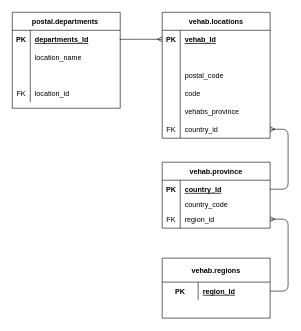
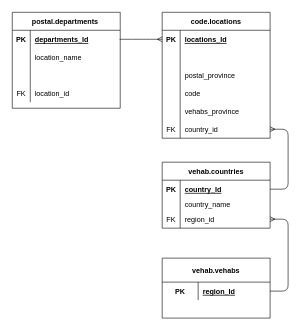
  <mxCell id="0" />
  <mxCell id="1" parent="0" />
- <mxCell id="2" value="vehab.regions" style="shape=table;startSize=40;container=1;collapsible=1;childLayout=tableLayout;fixedRows=1;rowLines=0;fontStyle=1;align=center;resizeLast=1;strokeColor=#000000;" vertex="1" parent="1"><mxGeometry x="270" y="430" width="180" height="100" as="geometry" /></mxCell>
+ <mxCell id="2" value="vehab.vehabs" style="shape=table;startSize=40;container=1;collapsible=1;childLayout=tableLayout;fixedRows=1;rowLines=0;fontStyle=1;align=center;resizeLast=1;strokeColor=#000000;" vertex="1" parent="1"><mxGeometry x="270" y="430" width="180" height="100" as="geometry" /></mxCell>
  <mxCell id="3" value="" style="shape=partialRectangle;collapsible=0;dropTarget=0;pointerEvents=0;fillColor=none;top=0;left=0;bottom=0;right=0;points=[[0,0.5],[1,0.5]];portConstraint=eastwest;" vertex="1" parent="2"><mxGeometry y="40" width="180" height="30" as="geometry" /></mxCell>
  <mxCell id="4" value="PK" style="shape=partialRectangle;connectable=0;fillColor=none;top=0;left=0;bottom=0;right=0;fontStyle=1;overflow=hidden;" vertex="1" parent="3"><mxGeometry width="60" height="30" as="geometry" /></mxCell>
  <mxCell id="5" value="region_Id" style="shape=partialRectangle;connectable=0;fillColor=none;top=0;left=0;bottom=0;right=0;align=left;spacingLeft=6;fontStyle=5;overflow=hidden;" vertex="1" parent="3"><mxGeometry x="60" width="120" height="30" as="geometry" /></mxCell>
  <mxCell id="6" value="" style="shape=partialRectangle;collapsible=0;dropTarget=0;pointerEvents=0;fillColor=none;top=0;left=0;bottom=1;right=0;points=[[0,0.5],[1,0.5]];portConstraint=eastwest;strokeColor=none;" vertex="1" parent="2"><mxGeometry y="70" width="180" height="30" as="geometry" /></mxCell>
  <mxCell id="7" value="" style="shape=partialRectangle;connectable=0;fillColor=none;top=0;left=0;bottom=0;right=0;fontStyle=1;overflow=hidden;" vertex="1" parent="6"><mxGeometry width="60" height="30" as="geometry" /></mxCell>
- <mxCell id="8" value="vehab.province" style="shape=table;startSize=30;container=1;collapsible=1;childLayout=tableLayout;fixedRows=1;rowLines=0;fontStyle=1;align=center;resizeLast=1;strokeColor=#000000;" vertex="1" parent="1"><mxGeometry x="270" y="270" width="180" height="110" as="geometry" /></mxCell>
+ <mxCell id="8" value="vehab.countries" style="shape=table;startSize=30;container=1;collapsible=1;childLayout=tableLayout;fixedRows=1;rowLines=0;fontStyle=1;align=center;resizeLast=1;strokeColor=#000000;" vertex="1" parent="1"><mxGeometry x="270" y="270" width="180" height="110" as="geometry" /></mxCell>
  <mxCell id="9" value="" style="shape=partialRectangle;collapsible=0;dropTarget=0;pointerEvents=0;fillColor=none;top=0;left=0;bottom=1;right=0;points=[[0,0.5],[1,0.5]];portConstraint=eastwest;strokeColor=none;" vertex="1" parent="8"><mxGeometry y="30" width="180" height="30" as="geometry" /></mxCell>
  <mxCell id="10" value="PK" style="shape=partialRectangle;connectable=0;fillColor=none;top=0;left=0;bottom=0;right=0;fontStyle=1;overflow=hidden;" vertex="1" parent="9"><mxGeometry width="30" height="30" as="geometry" /></mxCell>
  <mxCell id="11" value="country_Id" style="shape=partialRectangle;connectable=0;fillColor=none;top=0;left=0;bottom=0;right=0;align=left;spacingLeft=6;fontStyle=5;overflow=hidden;" vertex="1" parent="9"><mxGeometry x="30" width="150" height="30" as="geometry" /></mxCell>
  <mxCell id="12" value="" style="shape=partialRectangle;collapsible=0;dropTarget=0;pointerEvents=0;fillColor=none;top=0;left=0;bottom=0;right=0;points=[[0,0.5],[1,0.5]];portConstraint=eastwest;" vertex="1" parent="8"><mxGeometry y="60" width="180" height="20" as="geometry" /></mxCell>
  <mxCell id="13" value="" style="shape=partialRectangle;connectable=0;fillColor=none;top=0;left=0;bottom=0;right=0;editable=1;overflow=hidden;" vertex="1" parent="12"><mxGeometry width="30" height="20" as="geometry" /></mxCell>
- <mxCell id="14" value="country_code" style="shape=partialRectangle;connectable=0;fillColor=none;top=0;left=0;bottom=0;right=0;align=left;spacingLeft=6;overflow=hidden;" vertex="1" parent="12"><mxGeometry x="30" width="150" height="20" as="geometry" /></mxCell>
+ <mxCell id="14" value="country_name" style="shape=partialRectangle;connectable=0;fillColor=none;top=0;left=0;bottom=0;right=0;align=left;spacingLeft=6;overflow=hidden;" vertex="1" parent="12"><mxGeometry x="30" width="150" height="20" as="geometry" /></mxCell>
  <mxCell id="15" value="" style="shape=partialRectangle;collapsible=0;dropTarget=0;pointerEvents=0;fillColor=none;top=0;left=0;bottom=0;right=0;points=[[0,0.5],[1,0.5]];portConstraint=eastwest;" vertex="1" parent="8"><mxGeometry y="80" width="180" height="30" as="geometry" /></mxCell>
  <mxCell id="16" value="FK" style="shape=partialRectangle;connectable=0;fillColor=none;top=0;left=0;bottom=0;right=0;editable=1;overflow=hidden;" vertex="1" parent="15"><mxGeometry width="30" height="30" as="geometry" /></mxCell>
  <mxCell id="17" value="region_id" style="shape=partialRectangle;connectable=0;fillColor=none;top=0;left=0;bottom=0;right=0;align=left;spacingLeft=6;overflow=hidden;" vertex="1" parent="15"><mxGeometry x="30" width="150" height="30" as="geometry" /></mxCell>
  <mxCell id="18" value="" style="edgeStyle=entityRelationEdgeStyle;fontSize=12;html=1;endArrow=ERmany;exitX=1;exitY=0.5;exitDx=0;exitDy=0;entryX=1;entryY=0.5;entryDx=0;entryDy=0;" edge="1" parent="1" source="3" target="15"><mxGeometry width="100" height="100" relative="1" as="geometry"><mxPoint x="70" y="420" as="sourcePoint" /><mxPoint x="170" y="320" as="targetPoint" /></mxGeometry></mxCell>
- <mxCell id="19" value="vehab.locations" style="shape=table;startSize=30;container=1;collapsible=1;childLayout=tableLayout;fixedRows=1;rowLines=0;fontStyle=1;align=center;resizeLast=1;strokeColor=#000000;" vertex="1" parent="1"><mxGeometry x="270" y="20" width="180" height="210" as="geometry" /></mxCell>
+ <mxCell id="19" value="code.locations" style="shape=table;startSize=30;container=1;collapsible=1;childLayout=tableLayout;fixedRows=1;rowLines=0;fontStyle=1;align=center;resizeLast=1;strokeColor=#000000;" vertex="1" parent="1"><mxGeometry x="270" y="20" width="180" height="210" as="geometry" /></mxCell>
  <mxCell id="20" value="" style="shape=partialRectangle;collapsible=0;dropTarget=0;pointerEvents=0;fillColor=none;top=0;left=0;bottom=1;right=0;points=[[0,0.5],[1,0.5]];portConstraint=eastwest;strokeColor=none;" vertex="1" parent="19"><mxGeometry y="30" width="180" height="30" as="geometry" /></mxCell>
  <mxCell id="21" value="PK" style="shape=partialRectangle;connectable=0;fillColor=none;top=0;left=0;bottom=0;right=0;fontStyle=1;overflow=hidden;strokeColor=none;" vertex="1" parent="20"><mxGeometry width="30" height="30" as="geometry" /></mxCell>
- <mxCell id="22" value="vehab_Id" style="shape=partialRectangle;connectable=0;fillColor=none;top=0;left=0;bottom=0;right=0;align=left;spacingLeft=6;fontStyle=5;overflow=hidden;strokeColor=none;" vertex="1" parent="20"><mxGeometry x="30" width="150" height="30" as="geometry" /></mxCell>
+ <mxCell id="22" value="locations_Id" style="shape=partialRectangle;connectable=0;fillColor=none;top=0;left=0;bottom=0;right=0;align=left;spacingLeft=6;fontStyle=5;overflow=hidden;strokeColor=none;" vertex="1" parent="20"><mxGeometry x="30" width="150" height="30" as="geometry" /></mxCell>
  <mxCell id="23" value="" style="shape=partialRectangle;collapsible=0;dropTarget=0;pointerEvents=0;fillColor=none;top=0;left=0;bottom=0;right=0;points=[[0,0.5],[1,0.5]];portConstraint=eastwest;" vertex="1" parent="19"><mxGeometry y="60" width="180" height="30" as="geometry" /></mxCell>
  <mxCell id="24" value="" style="shape=partialRectangle;connectable=0;fillColor=none;top=0;left=0;bottom=0;right=0;editable=1;overflow=hidden;" vertex="1" parent="23"><mxGeometry width="30" height="30" as="geometry" /></mxCell>
  <mxCell id="25" value="" style="shape=partialRectangle;collapsible=0;dropTarget=0;pointerEvents=0;fillColor=none;top=0;left=0;bottom=0;right=0;points=[[0,0.5],[1,0.5]];portConstraint=eastwest;" vertex="1" parent="19"><mxGeometry y="90" width="180" height="30" as="geometry" /></mxCell>
  <mxCell id="26" value="" style="shape=partialRectangle;connectable=0;fillColor=none;top=0;left=0;bottom=0;right=0;editable=1;overflow=hidden;" vertex="1" parent="25"><mxGeometry width="30" height="30" as="geometry" /></mxCell>
- <mxCell id="27" value="postal_code" style="shape=partialRectangle;connectable=0;fillColor=none;top=0;left=0;bottom=0;right=0;align=left;spacingLeft=6;overflow=hidden;" vertex="1" parent="25"><mxGeometry x="30" width="150" height="30" as="geometry" /></mxCell>
+ <mxCell id="27" value="postal_province" style="shape=partialRectangle;connectable=0;fillColor=none;top=0;left=0;bottom=0;right=0;align=left;spacingLeft=6;overflow=hidden;" vertex="1" parent="25"><mxGeometry x="30" width="150" height="30" as="geometry" /></mxCell>
  <mxCell id="28" value="" style="shape=partialRectangle;collapsible=0;dropTarget=0;pointerEvents=0;fillColor=none;top=0;left=0;bottom=0;right=0;points=[[0,0.5],[1,0.5]];portConstraint=eastwest;" vertex="1" parent="19"><mxGeometry y="120" width="180" height="30" as="geometry" /></mxCell>
  <mxCell id="29" value="" style="shape=partialRectangle;connectable=0;fillColor=none;top=0;left=0;bottom=0;right=0;editable=1;overflow=hidden;" vertex="1" parent="28"><mxGeometry width="30" height="30" as="geometry" /></mxCell>
  <mxCell id="30" value="code" style="shape=partialRectangle;connectable=0;fillColor=none;top=0;left=0;bottom=0;right=0;align=left;spacingLeft=6;overflow=hidden;" vertex="1" parent="28"><mxGeometry x="30" width="150" height="30" as="geometry" /></mxCell>
  <mxCell id="31" value="" style="shape=partialRectangle;collapsible=0;dropTarget=0;pointerEvents=0;fillColor=none;top=0;left=0;bottom=0;right=0;points=[[0,0.5],[1,0.5]];portConstraint=eastwest;" vertex="1" parent="19"><mxGeometry y="150" width="180" height="30" as="geometry" /></mxCell>
  <mxCell id="32" value="" style="shape=partialRectangle;connectable=0;fillColor=none;top=0;left=0;bottom=0;right=0;editable=1;overflow=hidden;" vertex="1" parent="31"><mxGeometry width="30" height="30" as="geometry" /></mxCell>
  <mxCell id="33" value="vehabs_province" style="shape=partialRectangle;connectable=0;fillColor=none;top=0;left=0;bottom=0;right=0;align=left;spacingLeft=6;overflow=hidden;" vertex="1" parent="31"><mxGeometry x="30" width="150" height="30" as="geometry" /></mxCell>
  <mxCell id="34" value="" style="shape=partialRectangle;collapsible=0;dropTarget=0;pointerEvents=0;fillColor=none;top=0;left=0;bottom=0;right=0;points=[[0,0.5],[1,0.5]];portConstraint=eastwest;" vertex="1" parent="19"><mxGeometry y="180" width="180" height="30" as="geometry" /></mxCell>
  <mxCell id="35" value="FK" style="shape=partialRectangle;connectable=0;fillColor=none;top=0;left=0;bottom=0;right=0;editable=1;overflow=hidden;" vertex="1" parent="34"><mxGeometry width="30" height="30" as="geometry" /></mxCell>
  <mxCell id="36" value="country_id" style="shape=partialRectangle;connectable=0;fillColor=none;top=0;left=0;bottom=0;right=0;align=left;spacingLeft=6;overflow=hidden;" vertex="1" parent="34"><mxGeometry x="30" width="150" height="30" as="geometry" /></mxCell>
  <mxCell id="37" value="" style="edgeStyle=orthogonalEdgeStyle;fontSize=12;html=1;endArrow=ERmany;exitX=1;exitY=0.5;exitDx=0;exitDy=0;entryX=1;entryY=0.5;entryDx=0;entryDy=0;" edge="1" parent="1" source="9" target="34"><mxGeometry width="100" height="100" relative="1" as="geometry"><mxPoint x="330" y="420" as="sourcePoint" /><mxPoint x="510" y="210" as="targetPoint" /><Array as="points"><mxPoint x="480" y="315" /><mxPoint x="480" y="215" /></Array></mxGeometry></mxCell>
  <mxCell id="38" value="postal.departments " style="shape=table;startSize=30;container=1;collapsible=1;childLayout=tableLayout;fixedRows=1;rowLines=0;fontStyle=1;align=center;resizeLast=1;strokeColor=#000000;" vertex="1" parent="1"><mxGeometry x="20" y="20" width="180" height="160" as="geometry" /></mxCell>
  <mxCell id="39" value="" style="shape=partialRectangle;collapsible=0;dropTarget=0;pointerEvents=0;fillColor=none;top=0;left=0;bottom=1;right=0;points=[[0,0.5],[1,0.5]];portConstraint=eastwest;strokeColor=none;" vertex="1" parent="38"><mxGeometry y="30" width="180" height="30" as="geometry" /></mxCell>
  <mxCell id="40" value="PK" style="shape=partialRectangle;connectable=0;fillColor=none;top=0;left=0;bottom=0;right=0;fontStyle=1;overflow=hidden;" vertex="1" parent="39"><mxGeometry width="30" height="30" as="geometry" /></mxCell>
  <mxCell id="41" value="departments_Id" style="shape=partialRectangle;connectable=0;fillColor=none;top=0;left=0;bottom=0;right=0;align=left;spacingLeft=6;fontStyle=5;overflow=hidden;" vertex="1" parent="39"><mxGeometry x="30" width="150" height="30" as="geometry" /></mxCell>
  <mxCell id="42" value="" style="shape=partialRectangle;collapsible=0;dropTarget=0;pointerEvents=0;fillColor=none;top=0;left=0;bottom=0;right=0;points=[[0,0.5],[1,0.5]];portConstraint=eastwest;" vertex="1" parent="38"><mxGeometry y="60" width="180" height="30" as="geometry" /></mxCell>
  <mxCell id="43" value="" style="shape=partialRectangle;connectable=0;fillColor=none;top=0;left=0;bottom=0;right=0;editable=1;overflow=hidden;" vertex="1" parent="42"><mxGeometry width="30" height="30" as="geometry" /></mxCell>
  <mxCell id="44" value="location_name" style="shape=partialRectangle;connectable=0;fillColor=none;top=0;left=0;bottom=0;right=0;align=left;spacingLeft=6;overflow=hidden;" vertex="1" parent="42"><mxGeometry x="30" width="150" height="30" as="geometry" /></mxCell>
  <mxCell id="45" value="" style="shape=partialRectangle;collapsible=0;dropTarget=0;pointerEvents=0;fillColor=none;top=0;left=0;bottom=0;right=0;points=[[0,0.5],[1,0.5]];portConstraint=eastwest;" vertex="1" parent="38"><mxGeometry y="90" width="180" height="30" as="geometry" /></mxCell>
  <mxCell id="46" value="" style="shape=partialRectangle;connectable=0;fillColor=none;top=0;left=0;bottom=0;right=0;editable=1;overflow=hidden;" vertex="1" parent="45"><mxGeometry width="30" height="30" as="geometry" /></mxCell>
  <mxCell id="47" value="" style="shape=partialRectangle;collapsible=0;dropTarget=0;pointerEvents=0;fillColor=none;top=0;left=0;bottom=0;right=0;points=[[0,0.5],[1,0.5]];portConstraint=eastwest;" vertex="1" parent="38"><mxGeometry y="120" width="180" height="30" as="geometry" /></mxCell>
  <mxCell id="48" value="FK" style="shape=partialRectangle;connectable=0;fillColor=none;top=0;left=0;bottom=0;right=0;editable=1;overflow=hidden;" vertex="1" parent="47"><mxGeometry width="30" height="30" as="geometry" /></mxCell>
  <mxCell id="49" value="location_id" style="shape=partialRectangle;connectable=0;fillColor=none;top=0;left=0;bottom=0;right=0;align=left;spacingLeft=6;overflow=hidden;" vertex="1" parent="47"><mxGeometry x="30" width="150" height="30" as="geometry" /></mxCell>
  <mxCell id="50" value="" style="edgeStyle=entityRelationEdgeStyle;fontSize=12;html=1;endArrow=ERmany;entryX=0;entryY=0.5;entryDx=0;entryDy=0;" edge="1" parent="1" target="20"><mxGeometry width="100" height="100" relative="1" as="geometry"><mxPoint x="199" y="65" as="sourcePoint" /><mxPoint x="190" y="320" as="targetPoint" /></mxGeometry></mxCell>
